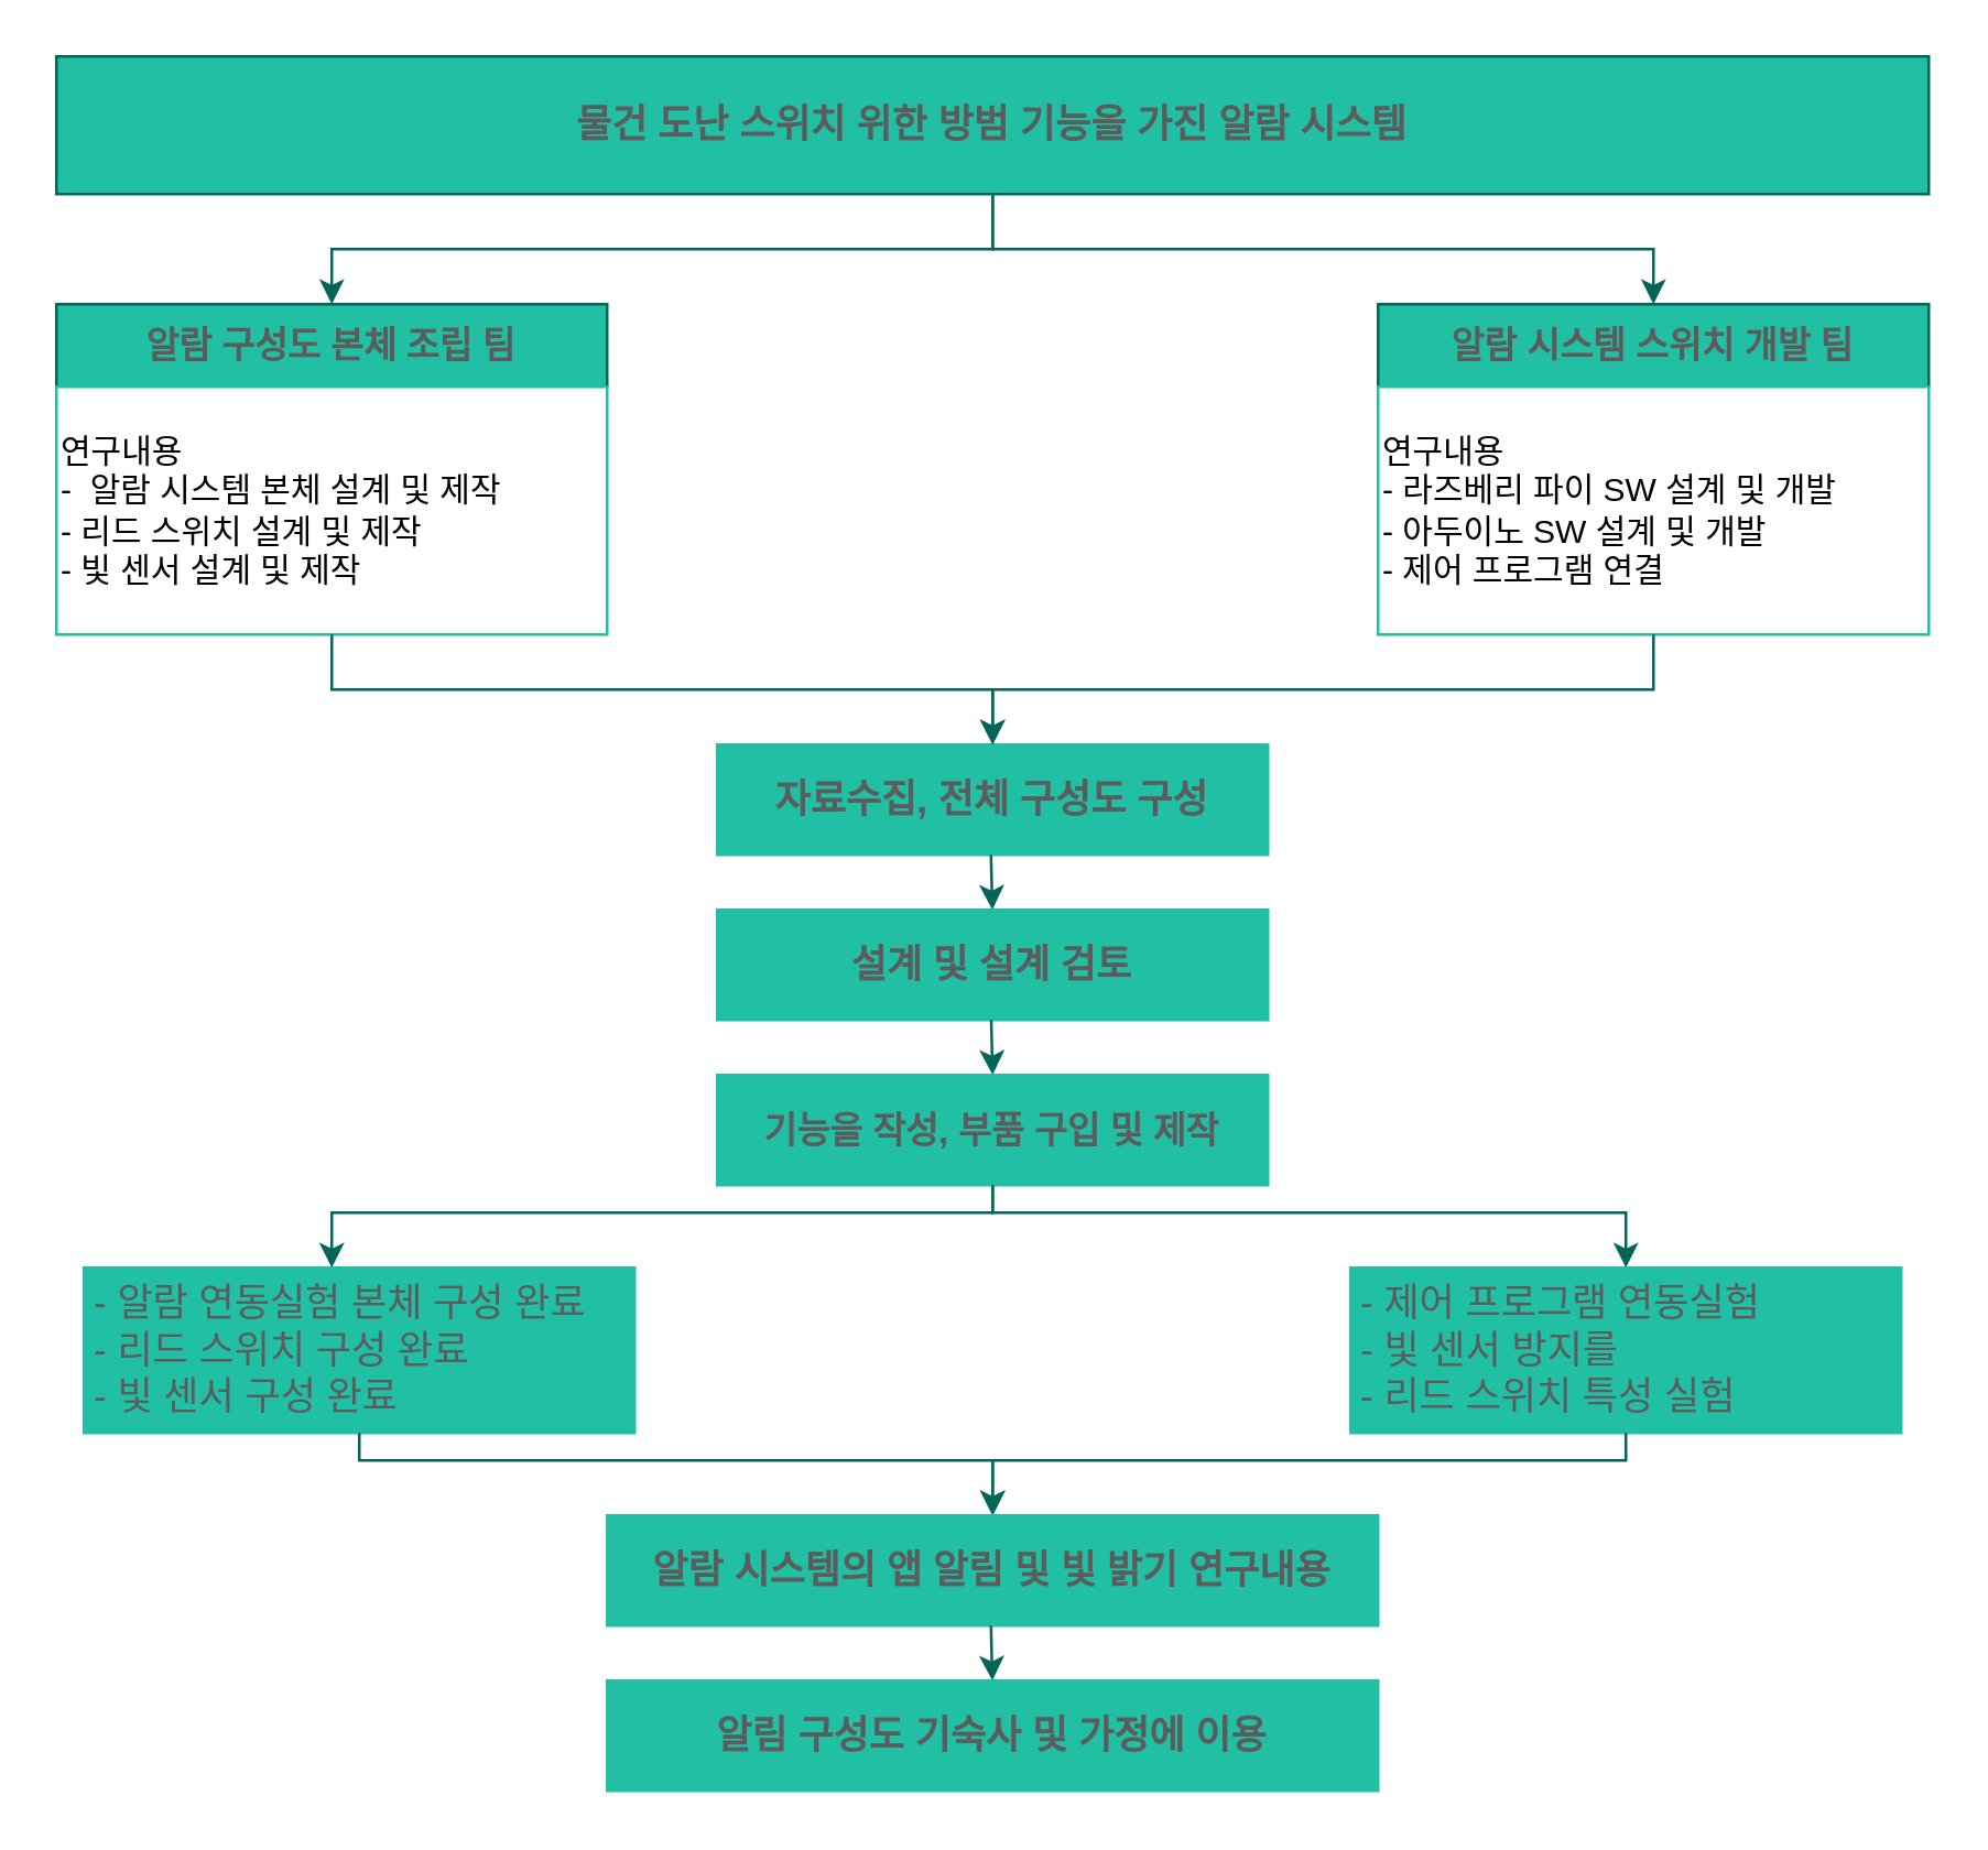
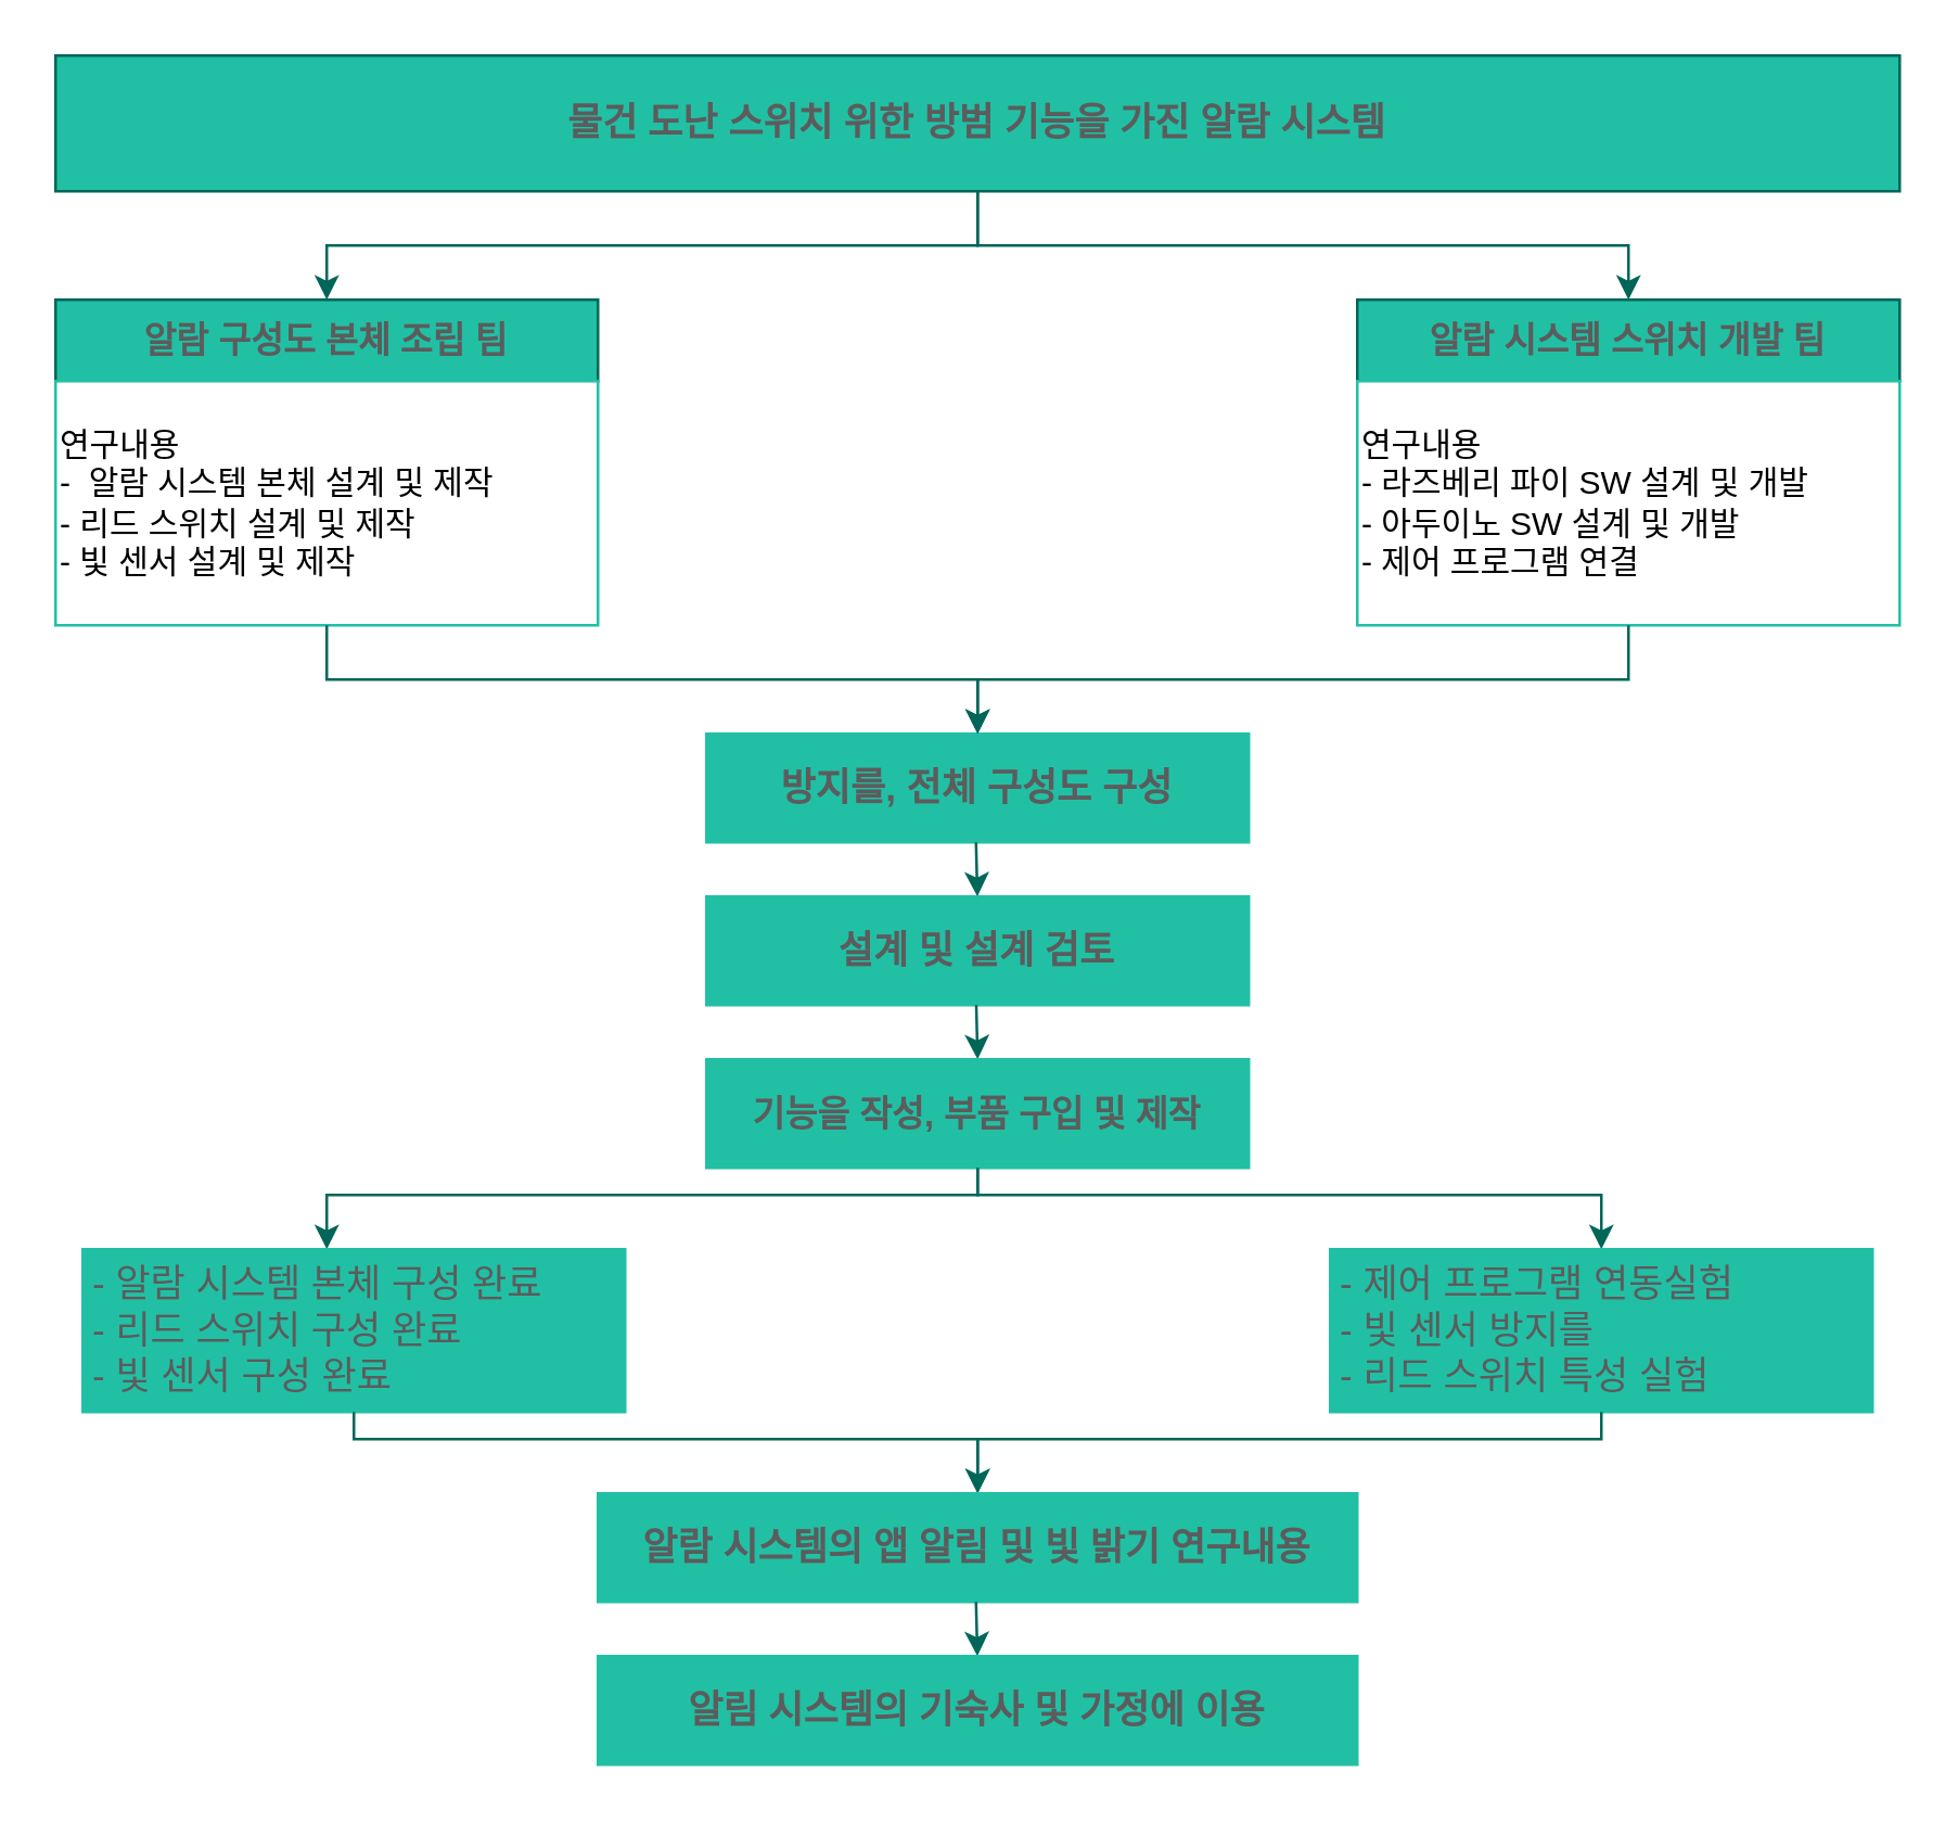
  <mxCell id="0" />
  <mxCell id="1" parent="0" />
  <mxCell id="2" value="&lt;b&gt;&lt;font style=&quot;font-size: 14px&quot;&gt;물건 도난 스위치 위한 방범 기능을 가진 알람 시스템&lt;/font&gt;&lt;/b&gt;" style="rounded=0;whiteSpace=wrap;html=1;align=center;fillColor=#21C0A5;strokeColor=#006658;fontColor=#5C5C5C;" parent="1" vertex="1"><mxGeometry x="20" width="680" height="50" as="geometry" y="20" /></mxCell>
- <mxCell id="3" value="&lt;b&gt;자료수집, 전체 구성도 구성&lt;/b&gt;" style="shape=ext;double=1;rounded=0;whiteSpace=wrap;html=1;sketch=0;fontSize=14;fontColor=#5C5C5C;strokeColor=#21C0A5;fillColor=#21C0A5;align=center;" vertex="1" parent="1"><mxGeometry x="260" y="270" width="200" height="40" as="geometry" /></mxCell>
+ <mxCell id="3" value="&lt;b&gt;방지를, 전체 구성도 구성&lt;/b&gt;" style="shape=ext;double=1;rounded=0;whiteSpace=wrap;html=1;sketch=0;fontSize=14;fontColor=#5C5C5C;strokeColor=#21C0A5;fillColor=#21C0A5;align=center;" vertex="1" parent="1"><mxGeometry x="260" y="270" width="200" height="40" as="geometry" /></mxCell>
  <mxCell id="4" value="" style="edgeStyle=segmentEdgeStyle;endArrow=classic;html=1;rounded=0;sketch=0;fontSize=14;fontColor=#5C5C5C;strokeColor=#006658;fillColor=#21C0A5;" edge="1" parent="1"><mxGeometry x="80" width="50" height="50" as="geometry"><mxPoint x="359.41" y="310" as="sourcePoint" /><mxPoint x="359.91" y="330" as="targetPoint" /></mxGeometry></mxCell>
  <mxCell id="5" value="&lt;b&gt;설계 및 설계 검토&lt;/b&gt;" style="shape=ext;double=1;rounded=0;whiteSpace=wrap;html=1;sketch=0;fontSize=14;fontColor=#5C5C5C;strokeColor=#21C0A5;fillColor=#21C0A5;align=center;" vertex="1" parent="1"><mxGeometry x="260" y="330" width="200" height="40" as="geometry" /></mxCell>
  <mxCell id="6" value="" style="edgeStyle=segmentEdgeStyle;endArrow=classic;html=1;rounded=0;sketch=0;fontSize=14;fontColor=#5C5C5C;strokeColor=#006658;fillColor=#21C0A5;" edge="1" parent="1"><mxGeometry x="80" width="50" height="50" as="geometry"><mxPoint x="359.5" y="370" as="sourcePoint" /><mxPoint x="360" y="390" as="targetPoint" /></mxGeometry></mxCell>
  <mxCell id="7" value="&lt;font style=&quot;font-size: 13px&quot;&gt;&lt;b&gt;기능을 작성, 부품 구입 및 제작&lt;/b&gt;&lt;/font&gt;" style="shape=ext;double=1;rounded=0;whiteSpace=wrap;html=1;sketch=0;fontSize=14;fontColor=#5C5C5C;strokeColor=#21C0A5;fillColor=#21C0A5;align=center;" vertex="1" parent="1"><mxGeometry x="260" y="390" width="200" height="40" as="geometry" /></mxCell>
  <mxCell id="8" value="" style="edgeStyle=elbowEdgeStyle;elbow=vertical;endArrow=classic;html=1;rounded=0;strokeColor=#006658;fontColor=#5C5C5C;" edge="1" parent="1"><mxGeometry x="363" y="50" width="50" height="50" as="geometry"><mxPoint x="360" y="70" as="sourcePoint" /><mxPoint x="600" y="110" as="targetPoint" /><Array as="points" /></mxGeometry></mxCell>
  <mxCell id="9" value="" style="edgeStyle=elbowEdgeStyle;elbow=vertical;endArrow=classic;html=1;rounded=0;strokeColor=#006658;fontColor=#5C5C5C;" edge="1" parent="1"><mxGeometry x="363" y="50" width="50" height="50" as="geometry"><mxPoint x="360" y="70" as="sourcePoint" /><mxPoint x="120" y="110" as="targetPoint" /><Array as="points" /></mxGeometry></mxCell>
  <mxCell id="10" value="" style="group" vertex="1" connectable="0" parent="1"><mxGeometry x="20" y="110" width="200" height="120" as="geometry" /></mxCell>
  <mxCell id="11" value="&lt;b&gt;&lt;font style=&quot;font-size: 13px&quot;&gt;알람 구성도 본체 조립 팀&lt;/font&gt;&lt;/b&gt;" style="rounded=0;whiteSpace=wrap;html=1;fontSize=14;fillColor=#21C0A5;strokeColor=#006658;fontColor=#5C5C5C;" vertex="1" parent="10"><mxGeometry width="200" height="30" as="geometry" /></mxCell>
  <mxCell id="12" value="연구내용&lt;br&gt;-&amp;nbsp; 알람 시스템 본체 설계 및 제작&lt;br&gt;- 리드 스위치 설계 및 제작&lt;br&gt;- 빛 센서 설계 및 제작" style="rounded=0;whiteSpace=wrap;html=1;sketch=0;strokeColor=#21C0A5;align=left;" vertex="1" parent="10"><mxGeometry y="30" width="200" height="90" as="geometry" /></mxCell>
  <mxCell id="13" value="" style="group" vertex="1" connectable="0" parent="1"><mxGeometry x="500" y="110" width="200" height="120" as="geometry" /></mxCell>
  <mxCell id="14" value="&lt;font style=&quot;font-size: 13px&quot;&gt;&lt;b&gt;알람 시스템 스위치 개발 팀&lt;/b&gt;&lt;/font&gt;" style="rounded=0;whiteSpace=wrap;html=1;fontSize=14;fillColor=#21C0A5;strokeColor=#006658;fontColor=#5C5C5C;" vertex="1" parent="13"><mxGeometry width="200" height="30" as="geometry" /></mxCell>
  <mxCell id="15" value="연구내용&lt;br&gt;- 라즈베리 파이 SW 설계 및 개발&lt;br&gt;- 아두이노 SW 설계 및 개발&lt;br&gt;- 제어 프로그램 연결" style="rounded=0;whiteSpace=wrap;html=1;sketch=0;strokeColor=#21C0A5;align=left;" vertex="1" parent="13"><mxGeometry y="30" width="200" height="90" as="geometry" /></mxCell>
  <mxCell id="16" value="" style="edgeStyle=elbowEdgeStyle;elbow=vertical;endArrow=classic;html=1;rounded=0;strokeColor=#006658;fontColor=#5C5C5C;exitX=0.5;exitY=1;exitDx=0;exitDy=0;" edge="1" parent="1" source="15"><mxGeometry x="628" y="250" width="50" height="50" as="geometry"><mxPoint x="618" y="270" as="sourcePoint" /><mxPoint x="360" y="270" as="targetPoint" /><Array as="points"><mxPoint x="480" y="250" /></Array></mxGeometry></mxCell>
  <mxCell id="17" value="" style="edgeStyle=elbowEdgeStyle;elbow=vertical;endArrow=classic;html=1;rounded=0;strokeColor=#006658;fontColor=#5C5C5C;exitX=0.5;exitY=1;exitDx=0;exitDy=0;" edge="1" parent="1" source="12"><mxGeometry x="130" y="250" width="50" height="50" as="geometry"><mxPoint x="120" y="270" as="sourcePoint" /><mxPoint x="360" y="270" as="targetPoint" /><Array as="points"><mxPoint x="240" y="250" /></Array></mxGeometry></mxCell>
  <mxCell id="18" value="" style="edgeStyle=elbowEdgeStyle;elbow=vertical;endArrow=classic;html=1;rounded=0;strokeColor=#006658;fontColor=#5C5C5C;" edge="1" parent="1"><mxGeometry x="363" y="410" width="50" height="50" as="geometry"><mxPoint x="360" y="430" as="sourcePoint" /><mxPoint x="590" y="460" as="targetPoint" /><Array as="points"><mxPoint x="480" y="440" /></Array></mxGeometry></mxCell>
  <mxCell id="19" value="" style="edgeStyle=elbowEdgeStyle;elbow=vertical;endArrow=classic;html=1;rounded=0;strokeColor=#006658;fontColor=#5C5C5C;" edge="1" parent="1"><mxGeometry x="363" y="410" width="50" height="50" as="geometry"><mxPoint x="360" y="430" as="sourcePoint" /><mxPoint x="120" y="460" as="targetPoint" /><Array as="points"><mxPoint x="250" y="440" /></Array></mxGeometry></mxCell>
  <mxCell id="20" value="" style="group" vertex="1" connectable="0" parent="1"><mxGeometry x="30" y="460" width="660" height="190" as="geometry" /></mxCell>
- <mxCell id="21" value="- 알람 연동실험 본체 구성 완료&lt;br&gt;- 리드 스위치 구성 완료&lt;br&gt;- 빛 센서 구성 완료" style="shape=ext;double=1;rounded=0;whiteSpace=wrap;html=1;sketch=0;fontSize=14;fontColor=#5C5C5C;strokeColor=#21C0A5;fillColor=#21C0A5;align=left;" vertex="1" parent="20"><mxGeometry width="200" height="60" as="geometry" /></mxCell>
+ <mxCell id="21" value="- 알람 시스템 본체 구성 완료&lt;br&gt;- 리드 스위치 구성 완료&lt;br&gt;- 빛 센서 구성 완료" style="shape=ext;double=1;rounded=0;whiteSpace=wrap;html=1;sketch=0;fontSize=14;fontColor=#5C5C5C;strokeColor=#21C0A5;fillColor=#21C0A5;align=left;" vertex="1" parent="20"><mxGeometry width="200" height="60" as="geometry" /></mxCell>
  <mxCell id="22" value="- 제어 프로그램 연동실험&lt;br&gt;- 빛 센서 방지를&lt;br&gt;- 리드 스위치 특성 실험" style="shape=ext;double=1;rounded=0;whiteSpace=wrap;html=1;sketch=0;fontSize=14;fontColor=#5C5C5C;strokeColor=#21C0A5;fillColor=#21C0A5;align=left;" vertex="1" parent="20"><mxGeometry x="460" width="200" height="60" as="geometry" /></mxCell>
  <mxCell id="23" value="" style="edgeStyle=elbowEdgeStyle;elbow=vertical;endArrow=classic;html=1;rounded=0;strokeColor=#006658;fontColor=#5C5C5C;exitX=0.5;exitY=1;exitDx=0;exitDy=0;" edge="1" parent="20" source="22"><mxGeometry x="508" y="170" width="50" height="50" as="geometry"><mxPoint x="558" y="170" as="sourcePoint" /><mxPoint x="330" y="90" as="targetPoint" /><Array as="points"><mxPoint x="450" y="70" /></Array></mxGeometry></mxCell>
  <mxCell id="24" value="" style="edgeStyle=elbowEdgeStyle;elbow=vertical;endArrow=classic;html=1;rounded=0;strokeColor=#006658;fontColor=#5C5C5C;exitX=0.5;exitY=1;exitDx=0;exitDy=0;" edge="1" parent="20" source="21"><mxGeometry x="10" y="170" width="50" height="50" as="geometry"><mxPoint x="60" y="170" as="sourcePoint" /><mxPoint x="330" y="90" as="targetPoint" /><Array as="points"><mxPoint x="220" y="70" /></Array></mxGeometry></mxCell>
  <mxCell id="25" value="" style="group" vertex="1" connectable="0" parent="20"><mxGeometry x="190" y="90" width="280" height="100" as="geometry" /></mxCell>
  <mxCell id="26" value="&lt;b&gt;알람 시스템의 앱 알림 및 빛 밝기 연구내용&lt;/b&gt;" style="shape=ext;double=1;rounded=0;whiteSpace=wrap;html=1;sketch=0;fontSize=14;fontColor=#5C5C5C;strokeColor=#21C0A5;fillColor=#21C0A5;align=center;" vertex="1" parent="25"><mxGeometry width="280" height="40" as="geometry" /></mxCell>
  <mxCell id="27" value="" style="edgeStyle=segmentEdgeStyle;endArrow=classic;html=1;rounded=0;sketch=0;fontSize=14;fontColor=#5C5C5C;strokeColor=#006658;fillColor=#21C0A5;" edge="1" parent="25"><mxGeometry width="50" height="50" relative="1" as="geometry"><mxPoint x="139.41" y="40" as="sourcePoint" /><mxPoint x="139.91" y="60" as="targetPoint" /></mxGeometry></mxCell>
- <mxCell id="28" value="&lt;b&gt;알림 구성도 기숙사 및 가정에 이용&lt;/b&gt;" style="shape=ext;double=1;rounded=0;whiteSpace=wrap;html=1;sketch=0;fontSize=14;fontColor=#5C5C5C;strokeColor=#21C0A5;fillColor=#21C0A5;align=center;" vertex="1" parent="25"><mxGeometry y="60" width="280" height="40" as="geometry" /></mxCell>
+ <mxCell id="28" value="&lt;b&gt;알림 시스템의 기숙사 및 가정에 이용&lt;/b&gt;" style="shape=ext;double=1;rounded=0;whiteSpace=wrap;html=1;sketch=0;fontSize=14;fontColor=#5C5C5C;strokeColor=#21C0A5;fillColor=#21C0A5;align=center;" vertex="1" parent="25"><mxGeometry y="60" width="280" height="40" as="geometry" /></mxCell>
